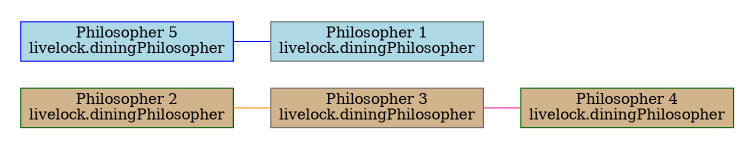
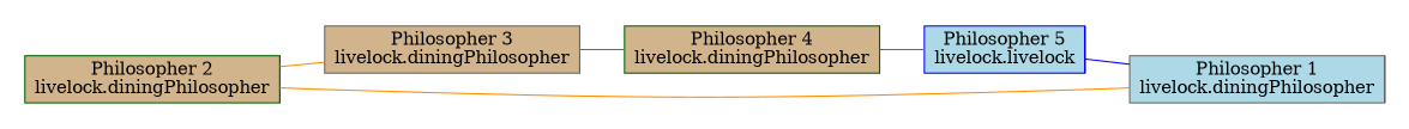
  graph {
    rankdir=LR
    splines=spline
    style=invis
    node [color=darkgreen fillcolor=tan shape=record style=filled]
    edge [color=darkorange headport=philosopherLeft tailport=philosopherRight]
    n1 [label="{<main> Philosopher 2\nlivelock.diningPhilosopher |\n<philosopherLeft> Port: philosopherLeft |\n<philosopherRight> Port: philosopherRight}"]
    n2 [color=gray40 fillcolor=lightblue label="{<main> Philosopher 1\nlivelock.diningPhilosopher |\n<philosopherRight> Port: philosopherRight |\n<philosopherLeft> Port: philosopherLeft}"]
    n3 [color=gray40 label="{<main> Philosopher 3\nlivelock.diningPhilosopher |\n<philosopherLeft> Port: philosopherLeft |\n<philosopherRight> Port: philosopherRight}"]
    n4 [label="{<main> Philosopher 4\nlivelock.diningPhilosopher |\n<philosopherLeft> Port: philosopherLeft |\n<philosopherRight> Port: philosopherRight}"]
-   n5 [color=blue fillcolor=lightblue label="{<main> Philosopher 5\nlivelock.diningPhilosopher |\n<philosopherLeft> Port: philosopherLeft |\n<philosopherRight> Port: philosopherRight}"]
+   n5 [color=blue fillcolor=lightblue label="{<main> Philosopher 5\nlivelock.livelock |\n<philosopherLeft> Port: philosopherLeft |\n<philosopherRight> Port: philosopherRight}"]
    subgraph cluster_1 {
      n1
    }
    subgraph cluster_2 {
      n2
    }
    subgraph cluster_3 {
      n3
    }
    subgraph cluster_4 {
      n4
    }
    subgraph cluster_5 {
      n5
    }
    n1 -- n3
+   n2 -- n1
    n3 -- n4 [color=deeppink]
+   n4 -- n5 [color=deeppink]
    n5 -- n2 [color=blue]
  }
